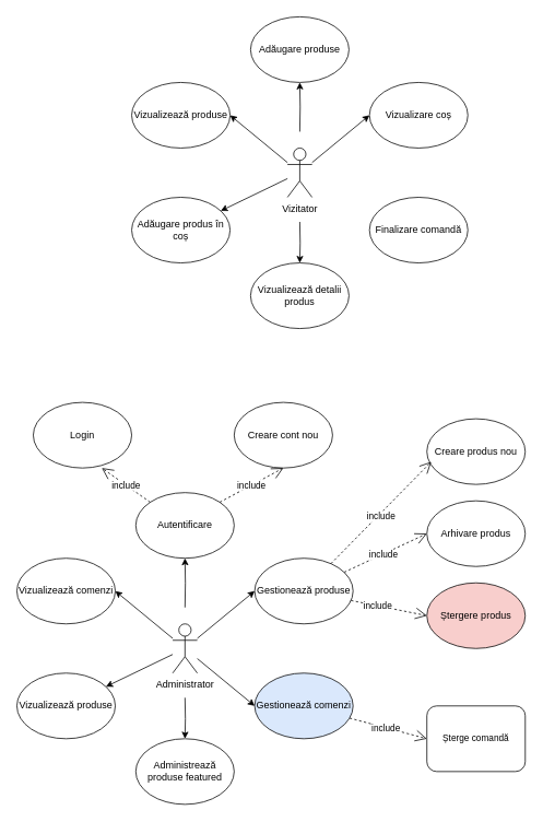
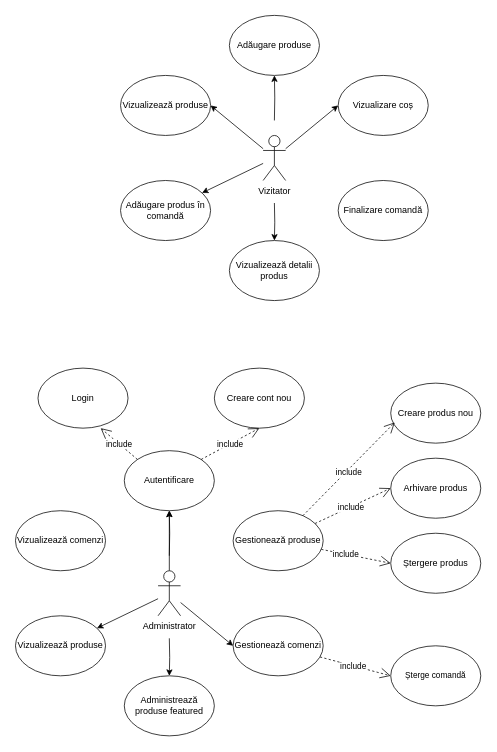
  <mxCell id="0" />
  <mxCell id="1" parent="0" />
  <mxCell id="2" style="edgeStyle=orthogonalEdgeStyle;rounded=0;orthogonalLoop=1;jettySize=auto;html=1;" edge="1" parent="1" target="11"><mxGeometry relative="1" as="geometry"><mxPoint x="365" y="160" as="sourcePoint" /></mxGeometry></mxCell>
  <mxCell id="3" style="rounded=0;orthogonalLoop=1;jettySize=auto;html=1;entryX=1;entryY=0.5;entryDx=0;entryDy=0;" edge="1" parent="1" source="7" target="8"><mxGeometry relative="1" as="geometry" /></mxCell>
  <mxCell id="4" style="rounded=0;orthogonalLoop=1;jettySize=auto;html=1;" edge="1" parent="1" source="7" target="10"><mxGeometry relative="1" as="geometry" /></mxCell>
  <mxCell id="5" style="rounded=0;orthogonalLoop=1;jettySize=auto;html=1;entryX=0;entryY=0.5;entryDx=0;entryDy=0;" edge="1" parent="1" source="7" target="12"><mxGeometry relative="1" as="geometry" /></mxCell>
  <mxCell id="6" style="edgeStyle=orthogonalEdgeStyle;rounded=0;orthogonalLoop=1;jettySize=auto;html=1;entryX=0.5;entryY=0;entryDx=0;entryDy=0;" edge="1" parent="1" target="9"><mxGeometry relative="1" as="geometry"><mxPoint x="365" y="270" as="sourcePoint" /></mxGeometry></mxCell>
  <mxCell id="7" value="Vizitator" style="shape=umlActor;verticalLabelPosition=bottom;verticalAlign=top;html=1;outlineConnect=0;" vertex="1" parent="1"><mxGeometry x="350" y="180" width="30" height="60" as="geometry" /></mxCell>
  <mxCell id="8" value="Vizualizează produse" style="ellipse;whiteSpace=wrap;html=1;" vertex="1" parent="1"><mxGeometry x="160" y="100" width="120" height="80" as="geometry" /></mxCell>
  <mxCell id="9" value="Vizualizează detalii produs" style="ellipse;whiteSpace=wrap;html=1;" vertex="1" parent="1"><mxGeometry x="305" y="320" width="120" height="80" as="geometry" /></mxCell>
- <mxCell id="10" value="Adăugare produs în coș" style="ellipse;whiteSpace=wrap;html=1;" vertex="1" parent="1"><mxGeometry x="160" y="240" width="120" height="80" as="geometry" /></mxCell>
+ <mxCell id="10" value="Adăugare produs în comandă" style="ellipse;whiteSpace=wrap;html=1;" vertex="1" parent="1"><mxGeometry x="160" y="240" width="120" height="80" as="geometry" /></mxCell>
  <mxCell id="11" value="Adăugare produse" style="ellipse;whiteSpace=wrap;html=1;" vertex="1" parent="1"><mxGeometry x="305" y="20" width="120" height="80" as="geometry" /></mxCell>
  <mxCell id="12" value="Vizualizare coș" style="ellipse;whiteSpace=wrap;html=1;" vertex="1" parent="1"><mxGeometry x="450" y="100" width="120" height="80" as="geometry" /></mxCell>
  <mxCell id="13" value="Finalizare comandă" style="ellipse;whiteSpace=wrap;html=1;" vertex="1" parent="1"><mxGeometry x="450" y="240" width="120" height="80" as="geometry" /></mxCell>
  <mxCell id="14" style="edgeStyle=orthogonalEdgeStyle;rounded=0;orthogonalLoop=1;jettySize=auto;html=1;" edge="1" parent="1" target="24"><mxGeometry relative="1" as="geometry"><mxPoint x="225" y="740" as="sourcePoint" /></mxGeometry></mxCell>
- <mxCell id="15" style="rounded=0;orthogonalLoop=1;jettySize=auto;html=1;entryX=1;entryY=0.5;entryDx=0;entryDy=0;" edge="1" parent="1" source="20" target="21"><mxGeometry relative="1" as="geometry" /></mxCell>
  <mxCell id="16" style="rounded=0;orthogonalLoop=1;jettySize=auto;html=1;" edge="1" parent="1" source="20" target="23"><mxGeometry relative="1" as="geometry" /></mxCell>
- <mxCell id="17" style="rounded=0;orthogonalLoop=1;jettySize=auto;html=1;entryX=0;entryY=0.5;entryDx=0;entryDy=0;" edge="1" parent="1" source="20" target="29"><mxGeometry relative="1" as="geometry" /></mxCell>
+ <mxCell id="17" style="rounded=0;orthogonalLoop=1;jettySize=auto;html=1;" edge="1" parent="1" source="20" target="24"><mxGeometry relative="1" as="geometry" /></mxCell>
  <mxCell id="18" style="rounded=0;orthogonalLoop=1;jettySize=auto;html=1;entryX=0;entryY=0.5;entryDx=0;entryDy=0;" edge="1" parent="1" source="20" target="32"><mxGeometry relative="1" as="geometry" /></mxCell>
  <mxCell id="19" style="edgeStyle=orthogonalEdgeStyle;rounded=0;orthogonalLoop=1;jettySize=auto;html=1;entryX=0.5;entryY=0;entryDx=0;entryDy=0;" edge="1" parent="1" target="22"><mxGeometry relative="1" as="geometry"><mxPoint x="225" y="850" as="sourcePoint" /></mxGeometry></mxCell>
  <mxCell id="20" value="Administrator" style="shape=umlActor;verticalLabelPosition=bottom;verticalAlign=top;html=1;outlineConnect=0;" vertex="1" parent="1"><mxGeometry x="210" y="760" width="30" height="60" as="geometry" /></mxCell>
  <mxCell id="21" value="Vizualizează comenzi" style="ellipse;whiteSpace=wrap;html=1;" vertex="1" parent="1"><mxGeometry x="20" y="680" width="120" height="80" as="geometry" /></mxCell>
  <mxCell id="22" value="Administrează produse featured" style="ellipse;whiteSpace=wrap;html=1;" vertex="1" parent="1"><mxGeometry x="165" y="900" width="120" height="80" as="geometry" /></mxCell>
  <mxCell id="23" value="Vizualizează produse" style="ellipse;whiteSpace=wrap;html=1;" vertex="1" parent="1"><mxGeometry x="20" y="820" width="120" height="80" as="geometry" /></mxCell>
  <mxCell id="24" value="Autentificare" style="ellipse;whiteSpace=wrap;html=1;" vertex="1" parent="1"><mxGeometry x="165" y="600" width="120" height="80" as="geometry" /></mxCell>
  <mxCell id="25" style="edgeStyle=none;shape=connector;rounded=0;orthogonalLoop=1;jettySize=auto;html=1;entryX=0;entryY=0.5;entryDx=0;entryDy=0;dashed=1;strokeColor=default;align=center;verticalAlign=middle;fontFamily=Helvetica;fontSize=11;fontColor=default;labelBackgroundColor=default;endArrow=open;endSize=12;" edge="1" parent="1" source="29" target="38"><mxGeometry relative="1" as="geometry" /></mxCell>
  <mxCell id="26" value="include" style="edgeLabel;html=1;align=center;verticalAlign=middle;resizable=0;points=[];fontFamily=Helvetica;fontSize=11;fontColor=default;labelBackgroundColor=default;" vertex="1" connectable="0" parent="25"><mxGeometry x="-0.073" relative="1" as="geometry"><mxPoint as="offset" /></mxGeometry></mxCell>
  <mxCell id="27" style="edgeStyle=none;shape=connector;rounded=0;orthogonalLoop=1;jettySize=auto;html=1;entryX=0;entryY=0.5;entryDx=0;entryDy=0;dashed=1;strokeColor=default;align=center;verticalAlign=middle;fontFamily=Helvetica;fontSize=11;fontColor=default;labelBackgroundColor=default;endArrow=open;endSize=12;" edge="1" parent="1" source="29" target="39"><mxGeometry relative="1" as="geometry" /></mxCell>
  <mxCell id="28" value="include" style="edgeLabel;html=1;align=center;verticalAlign=middle;resizable=0;points=[];fontFamily=Helvetica;fontSize=11;fontColor=default;labelBackgroundColor=default;" vertex="1" connectable="0" parent="27"><mxGeometry x="-0.429" y="2" relative="1" as="geometry"><mxPoint x="5" y="3" as="offset" /></mxGeometry></mxCell>
  <mxCell id="29" value="&lt;div&gt;Gestionează produse&lt;/div&gt;" style="ellipse;whiteSpace=wrap;html=1;" vertex="1" parent="1"><mxGeometry x="310" y="680" width="120" height="80" as="geometry" /></mxCell>
  <mxCell id="30" style="edgeStyle=none;shape=connector;rounded=0;orthogonalLoop=1;jettySize=auto;html=1;entryX=0;entryY=0.5;entryDx=0;entryDy=0;dashed=1;strokeColor=default;align=center;verticalAlign=middle;fontFamily=Helvetica;fontSize=11;fontColor=default;labelBackgroundColor=default;endArrow=open;endSize=12;" edge="1" parent="1" source="32" target="42"><mxGeometry relative="1" as="geometry" /></mxCell>
  <mxCell id="31" value="include" style="edgeLabel;html=1;align=center;verticalAlign=middle;resizable=0;points=[];fontFamily=Helvetica;fontSize=11;fontColor=default;labelBackgroundColor=default;" vertex="1" connectable="0" parent="30"><mxGeometry x="-0.296" y="-3" relative="1" as="geometry"><mxPoint x="12" as="offset" /></mxGeometry></mxCell>
- <mxCell id="32" value="Gestionează comenzi" style="ellipse;whiteSpace=wrap;html=1;fillColor=#dae8fc;" vertex="1" parent="1"><mxGeometry x="310" y="820" width="120" height="80" as="geometry" /></mxCell>
+ <mxCell id="32" value="Gestionează comenzi" style="ellipse;whiteSpace=wrap;html=1;" vertex="1" parent="1"><mxGeometry x="310" y="820" width="120" height="80" as="geometry" /></mxCell>
  <mxCell id="33" value="Creare cont nou" style="ellipse;whiteSpace=wrap;html=1;" vertex="1" parent="1"><mxGeometry x="285" y="490" width="120" height="80" as="geometry" /></mxCell>
- <mxCell id="34" value="Login" style="ellipse;whiteSpace=wrap;html=1;" vertex="1" parent="1"><mxGeometry x="40" y="490" width="120" height="80" as="geometry" /></mxCell>
+ <mxCell id="34" value="Login" style="ellipse;whiteSpace=wrap;html=1;" vertex="1" parent="1"><mxGeometry x="50" y="490" width="120" height="80" as="geometry" /></mxCell>
  <mxCell id="35" value="include" style="endArrow=open;endSize=12;dashed=1;html=1;rounded=0;exitX=1;exitY=0;exitDx=0;exitDy=0;entryX=0.5;entryY=1;entryDx=0;entryDy=0;" edge="1" parent="1" source="24" target="33"><mxGeometry width="160" relative="1" as="geometry"><mxPoint x="140" y="620" as="sourcePoint" /><mxPoint x="300" y="620" as="targetPoint" /></mxGeometry></mxCell>
  <mxCell id="36" value="include" style="endArrow=open;endSize=12;dashed=1;html=1;rounded=0;exitX=0;exitY=0;exitDx=0;exitDy=0;entryX=0.696;entryY=1;entryDx=0;entryDy=0;entryPerimeter=0;" edge="1" parent="1" source="24" target="34"><mxGeometry width="160" relative="1" as="geometry"><mxPoint x="320" y="632" as="sourcePoint" /><mxPoint x="398" y="590" as="targetPoint" /></mxGeometry></mxCell>
  <mxCell id="37" value="Creare produs nou" style="ellipse;whiteSpace=wrap;html=1;" vertex="1" parent="1"><mxGeometry x="520" y="510" width="120" height="80" as="geometry" /></mxCell>
  <mxCell id="38" value="Arhivare produs" style="ellipse;whiteSpace=wrap;html=1;" vertex="1" parent="1"><mxGeometry x="520" y="610" width="120" height="80" as="geometry" /></mxCell>
- <mxCell id="39" value="Ștergere produs" style="ellipse;whiteSpace=wrap;html=1;fillColor=#f8cecc;" vertex="1" parent="1"><mxGeometry x="520" y="710" width="120" height="80" as="geometry" /></mxCell>
+ <mxCell id="39" value="Ștergere produs" style="ellipse;whiteSpace=wrap;html=1;" vertex="1" parent="1"><mxGeometry x="520" y="710" width="120" height="80" as="geometry" /></mxCell>
  <mxCell id="40" style="edgeStyle=none;shape=connector;rounded=0;orthogonalLoop=1;jettySize=auto;html=1;entryX=0.045;entryY=0.655;entryDx=0;entryDy=0;entryPerimeter=0;dashed=1;strokeColor=default;align=center;verticalAlign=middle;fontFamily=Helvetica;fontSize=11;fontColor=default;labelBackgroundColor=default;endArrow=open;endSize=12;" edge="1" parent="1" source="29" target="37"><mxGeometry relative="1" as="geometry" /></mxCell>
  <mxCell id="41" value="&lt;div&gt;include&lt;/div&gt;" style="edgeLabel;html=1;align=center;verticalAlign=middle;resizable=0;points=[];fontFamily=Helvetica;fontSize=11;fontColor=default;labelBackgroundColor=default;" vertex="1" connectable="0" parent="40"><mxGeometry x="-0.033" y="-2" relative="1" as="geometry"><mxPoint as="offset" /></mxGeometry></mxCell>
- <mxCell id="42" value="Șterge comandă" style="whiteSpace=wrap;html=1;fontFamily=Helvetica;fontSize=11;fontColor=default;labelBackgroundColor=default;rounded=1;" vertex="1" parent="1"><mxGeometry x="520" y="860" width="120" height="80" as="geometry" /></mxCell>
+ <mxCell id="42" value="Șterge comandă" style="ellipse;whiteSpace=wrap;html=1;fontFamily=Helvetica;fontSize=11;fontColor=default;labelBackgroundColor=default;" vertex="1" parent="1"><mxGeometry x="520" y="860" width="120" height="80" as="geometry" /></mxCell>
